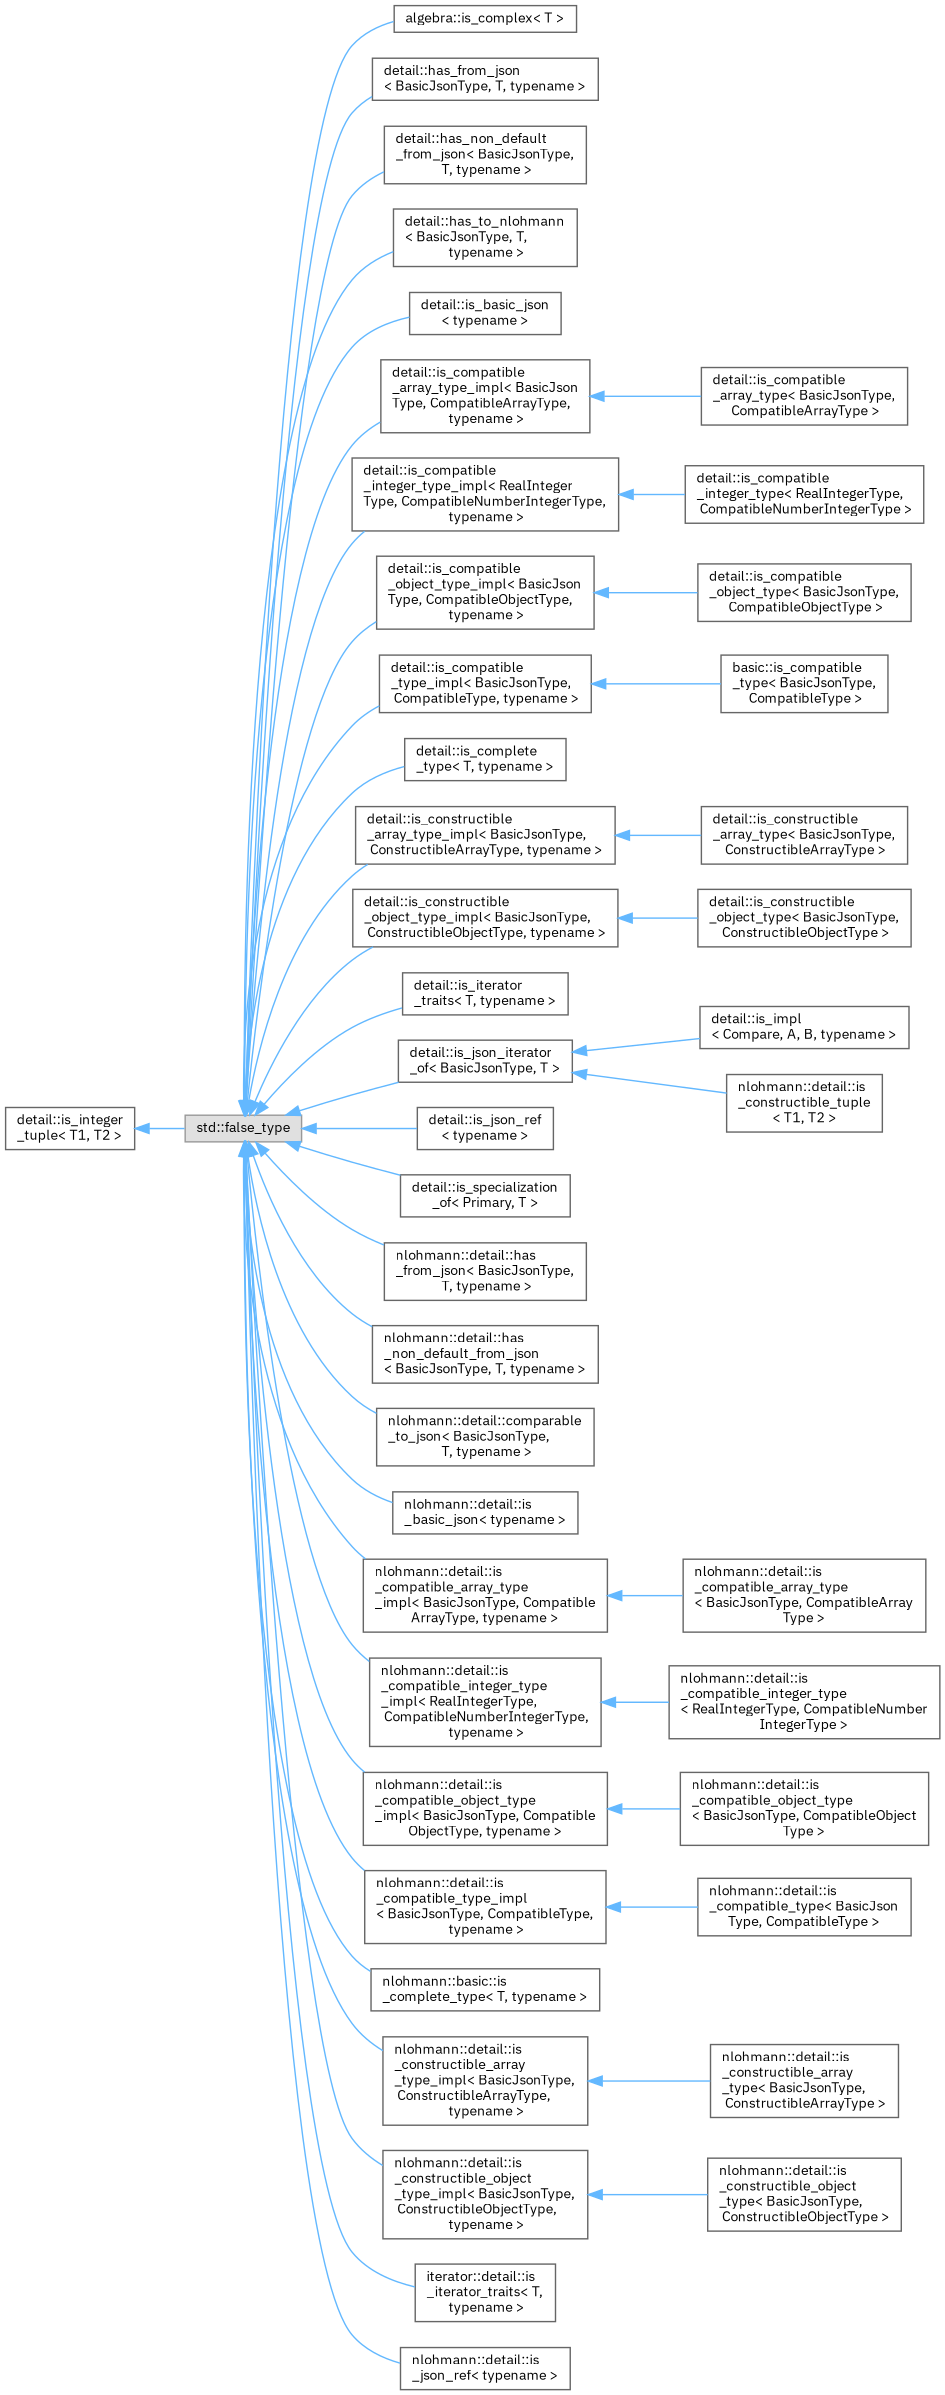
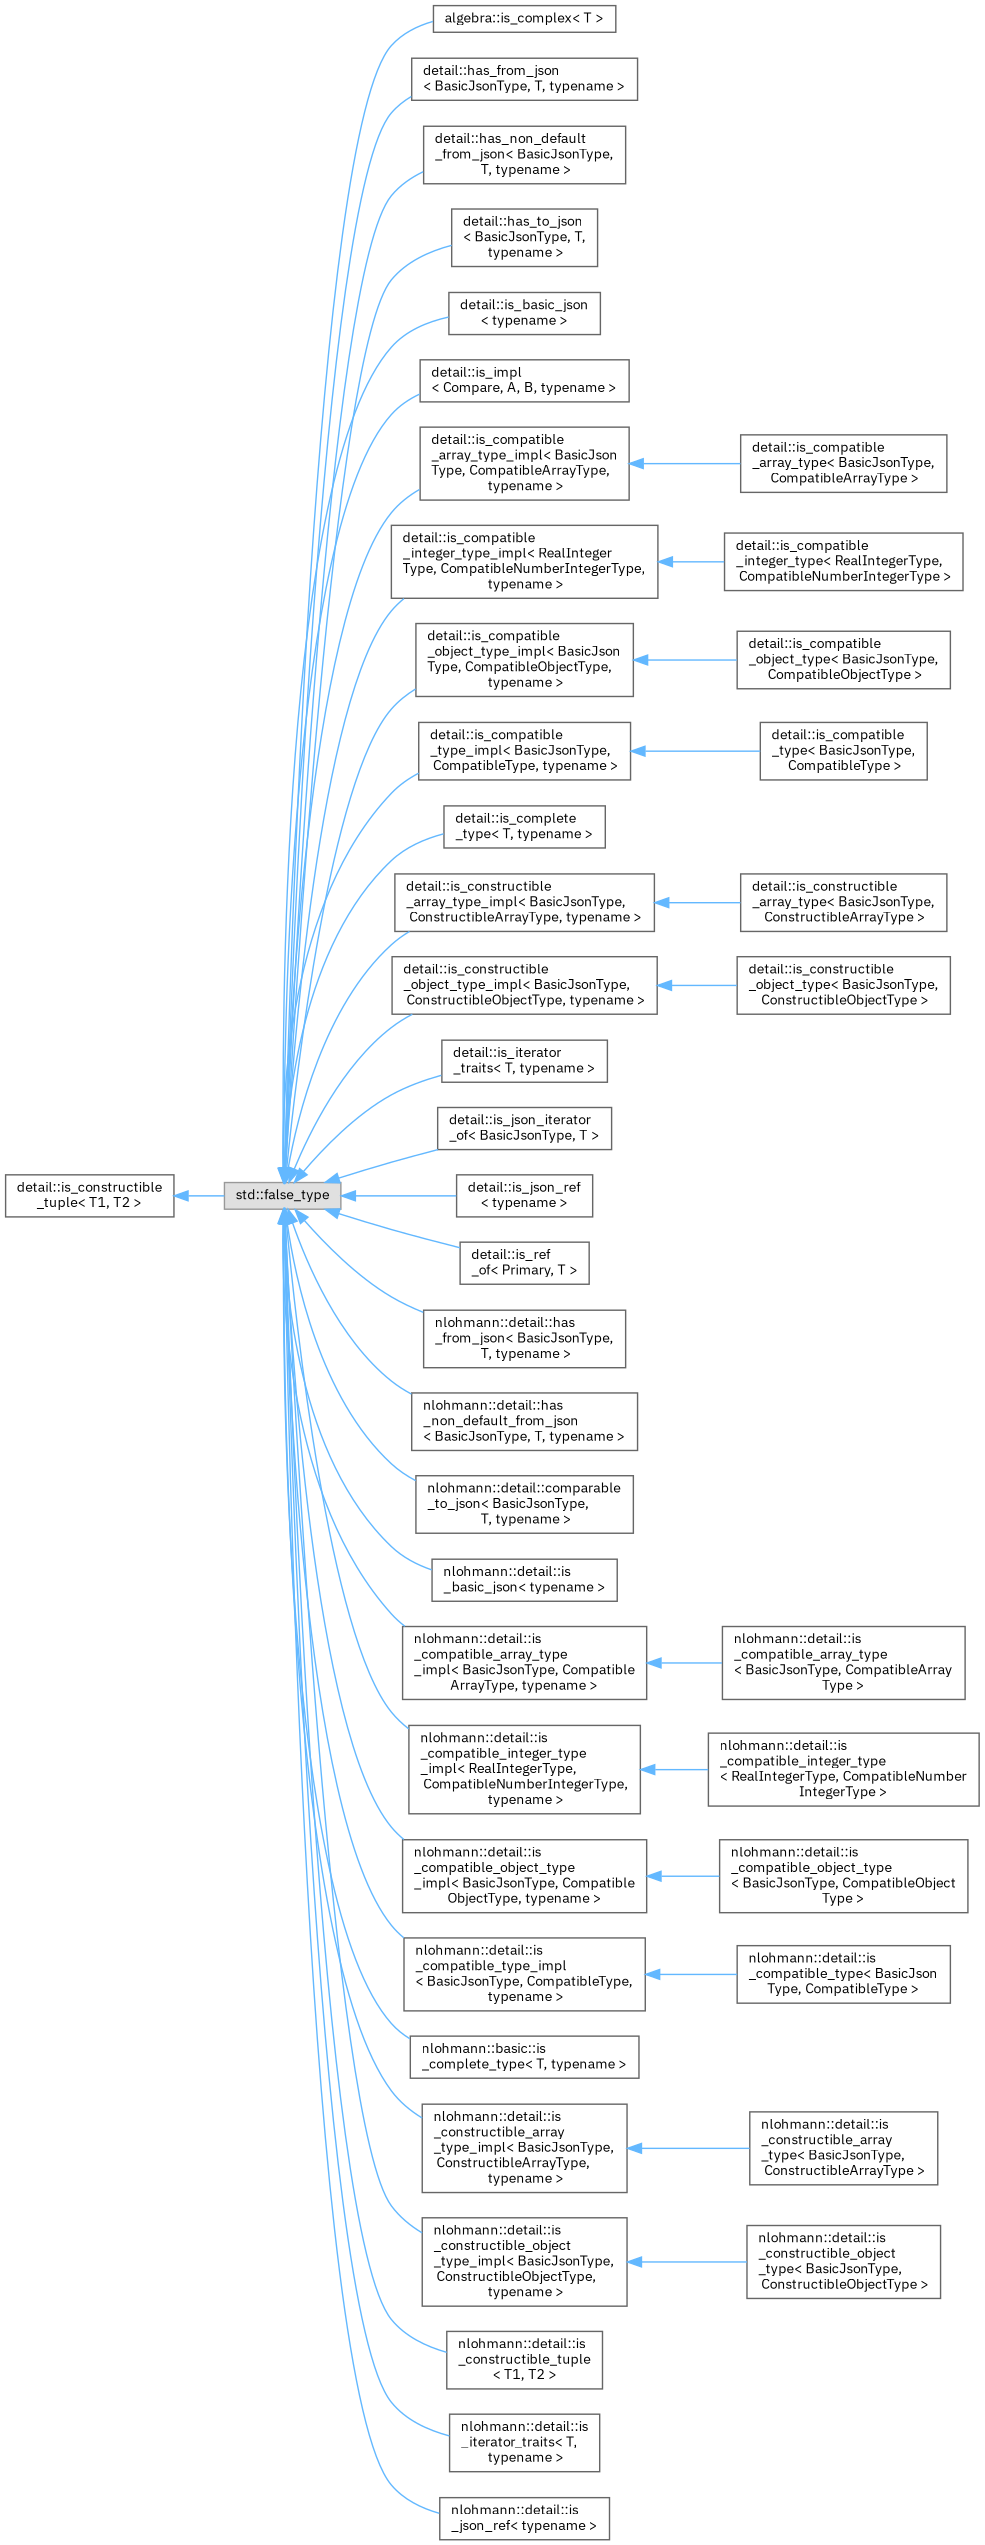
  digraph {
    fontname="IBM Plex Sans"
    rankdir=LR
    node [color=grey40 fillcolor=white fontname="IBM Plex Sans" fontsize=10 shape=box style=filled]
    edge [color=steelblue1 dir=back fontname="IBM Plex Sans" fontsize=10 labelfontname=Helvetica labelfontsize=10 style=solid]
    n1 [color=grey60 fillcolor="#E0E0E0" height=0.2 label="std::false_type" width=0.4]
    n2 [height=0.2 label="algebra::is_complex\< T \>" width=0.4]
    n3 [height=0.2 label="detail::has_from_json\l\< BasicJsonType, T, typename \>" width=0.4]
    n4 [height=0.2 label="detail::has_non_default\l_from_json\< BasicJsonType,\l T, typename \>" width=0.4]
-   n5 [height=0.2 label="detail::has_to_nlohmann\l\< BasicJsonType, T,\l typename \>" width=0.4]
+   n5 [height=0.2 label="detail::has_to_json\l\< BasicJsonType, T,\l typename \>" width=0.4]
    n6 [height=0.2 label="detail::is_basic_json\l\< typename \>" width=0.4]
    n7 [height=0.2 label="detail::is_impl\l\< Compare, A, B, typename \>" width=0.4]
    n8 [height=0.2 label="detail::is_compatible\l_array_type_impl\< BasicJson\lType, CompatibleArrayType,\l typename \>" width=0.4]
    n9 [height=0.2 label="detail::is_compatible\l_integer_type_impl\< RealInteger\lType, CompatibleNumberIntegerType,\l typename \>" width=0.4]
    n10 [height=0.2 label="detail::is_compatible\l_object_type_impl\< BasicJson\lType, CompatibleObjectType,\l typename \>" width=0.4]
    n11 [height=0.2 label="detail::is_compatible\l_type_impl\< BasicJsonType,\l CompatibleType, typename \>" width=0.4]
    n12 [height=0.2 label="detail::is_complete\l_type\< T, typename \>" width=0.4]
    n13 [height=0.2 label="detail::is_constructible\l_array_type_impl\< BasicJsonType,\l ConstructibleArrayType, typename \>" width=0.4]
    n14 [height=0.2 label="detail::is_constructible\l_object_type_impl\< BasicJsonType,\l ConstructibleObjectType, typename \>" width=0.4]
    n15 [height=0.2 label="detail::is_iterator\l_traits\< T, typename \>" width=0.4]
    n16 [height=0.2 label="detail::is_json_iterator\l_of\< BasicJsonType, T \>" width=0.4]
    n17 [height=0.2 label="detail::is_json_ref\l\< typename \>" width=0.4]
-   n18 [height=0.2 label="detail::is_specialization\l_of\< Primary, T \>" width=0.4]
+   n18 [height=0.2 label="detail::is_ref\l_of\< Primary, T \>" width=0.4]
    n19 [height=0.2 label="nlohmann::detail::has\l_from_json\< BasicJsonType,\l T, typename \>" width=0.4]
    n20 [height=0.2 label="nlohmann::detail::has\l_non_default_from_json\l\< BasicJsonType, T, typename \>" width=0.4]
    n21 [height=0.2 label="nlohmann::detail::comparable\l_to_json\< BasicJsonType,\l T, typename \>" width=0.4]
    n22 [height=0.2 label="nlohmann::detail::is\l_basic_json\< typename \>" width=0.4]
    n23 [height=0.2 label="nlohmann::detail::is\l_compatible_array_type\l_impl\< BasicJsonType, Compatible\lArrayType, typename \>" width=0.4]
    n24 [height=0.2 label="nlohmann::detail::is\l_compatible_integer_type\l_impl\< RealIntegerType,\l CompatibleNumberIntegerType,\l typename \>" width=0.4]
    n25 [height=0.2 label="nlohmann::detail::is\l_compatible_object_type\l_impl\< BasicJsonType, Compatible\lObjectType, typename \>" width=0.4]
    n26 [height=0.2 label="nlohmann::detail::is\l_compatible_type_impl\l\< BasicJsonType, CompatibleType,\l typename \>" width=0.4]
    n27 [height=0.2 label="nlohmann::basic::is\l_complete_type\< T, typename \>" width=0.4]
    n28 [height=0.2 label="nlohmann::detail::is\l_constructible_array\l_type_impl\< BasicJsonType,\l ConstructibleArrayType,\l typename \>" width=0.4]
    n29 [height=0.2 label="nlohmann::detail::is\l_constructible_object\l_type_impl\< BasicJsonType,\l ConstructibleObjectType,\l typename \>" width=0.4]
    n30 [height=0.2 label="nlohmann::detail::is\l_constructible_tuple\l\< T1, T2 \>" width=0.4]
-   n31 [height=0.2 label="iterator::detail::is\l_iterator_traits\< T,\l typename \>" width=0.4]
+   n31 [height=0.2 label="nlohmann::detail::is\l_iterator_traits\< T,\l typename \>" width=0.4]
    n32 [height=0.2 label="nlohmann::detail::is\l_json_ref\< typename \>" width=0.4]
    n33 [height=0.2 label="detail::is_compatible\l_array_type\< BasicJsonType,\l CompatibleArrayType \>" width=0.4]
    n34 [height=0.2 label="detail::is_compatible\l_integer_type\< RealIntegerType,\l CompatibleNumberIntegerType \>" width=0.4]
    n35 [height=0.2 label="detail::is_compatible\l_object_type\< BasicJsonType,\l CompatibleObjectType \>" width=0.4]
-   n36 [height=0.2 label="basic::is_compatible\l_type\< BasicJsonType,\l CompatibleType \>" width=0.4]
+   n36 [height=0.2 label="detail::is_compatible\l_type\< BasicJsonType,\l CompatibleType \>" width=0.4]
    n37 [height=0.2 label="detail::is_constructible\l_array_type\< BasicJsonType,\l ConstructibleArrayType \>" width=0.4]
    n38 [height=0.2 label="detail::is_constructible\l_object_type\< BasicJsonType,\l ConstructibleObjectType \>" width=0.4]
-   n39 [height=0.2 label="detail::is_integer\l_tuple\< T1, T2 \>" width=0.4]
+   n39 [height=0.2 label="detail::is_constructible\l_tuple\< T1, T2 \>" width=0.4]
    n40 [height=0.2 label="nlohmann::detail::is\l_compatible_array_type\l\< BasicJsonType, CompatibleArray\lType \>" width=0.4]
    n41 [height=0.2 label="nlohmann::detail::is\l_compatible_integer_type\l\< RealIntegerType, CompatibleNumber\lIntegerType \>" width=0.4]
    n42 [height=0.2 label="nlohmann::detail::is\l_compatible_object_type\l\< BasicJsonType, CompatibleObject\lType \>" width=0.4]
    n43 [height=0.2 label="nlohmann::detail::is\l_compatible_type\< BasicJson\lType, CompatibleType \>" width=0.4]
    n44 [height=0.2 label="nlohmann::detail::is\l_constructible_array\l_type\< BasicJsonType,\l ConstructibleArrayType \>" width=0.4]
    n45 [height=0.2 label="nlohmann::detail::is\l_constructible_object\l_type\< BasicJsonType,\l ConstructibleObjectType \>" width=0.4]
    n1 -> n2
    n1 -> n3
    n1 -> n4
    n1 -> n5
    n1 -> n6
-   n16 -> n7
+   n1 -> n7
    n1 -> n8
    n1 -> n9
    n1 -> n10
    n1 -> n11
    n1 -> n12
    n1 -> n13
    n1 -> n14
    n1 -> n15
    n1 -> n16
    n1 -> n17
    n1 -> n18
    n1 -> n19
    n1 -> n20
    n1 -> n21
    n1 -> n22
    n1 -> n23
    n1 -> n24
    n1 -> n25
    n1 -> n26
    n1 -> n27
    n1 -> n28
    n1 -> n29
-   n16 -> n30
+   n1 -> n30
    n1 -> n31
    n1 -> n32
    n8 -> n33
    n9 -> n34
    n10 -> n35
    n11 -> n36
    n13 -> n37
    n14 -> n38
    n23 -> n40
    n24 -> n41
    n25 -> n42
    n26 -> n43
    n28 -> n44
    n29 -> n45
    n39 -> n1
  }
